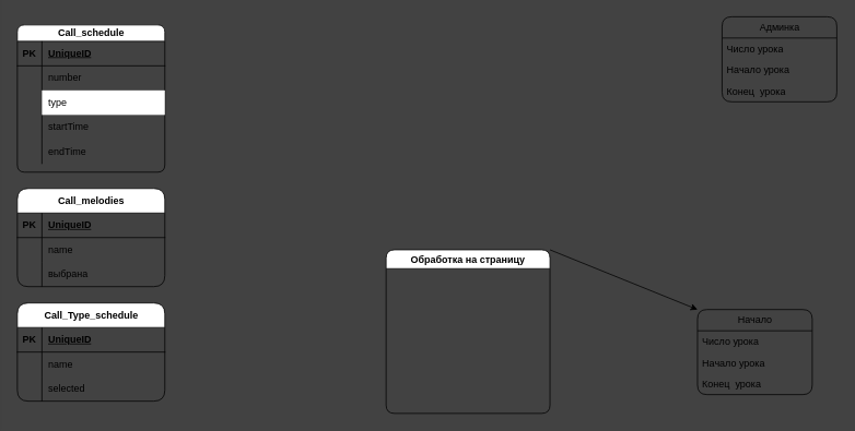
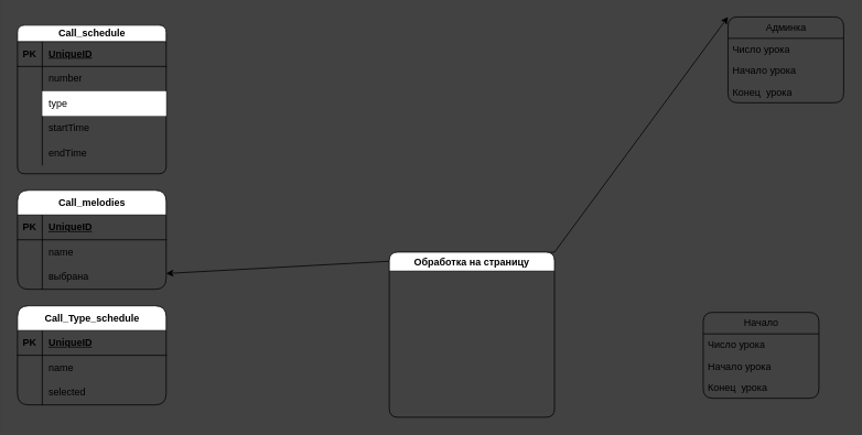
  <mxCell id="0" />
  <mxCell id="1" parent="0" />
  <mxCell id="2" value="Начало" style="swimlane;fontStyle=0;childLayout=stackLayout;horizontal=1;startSize=26;fillColor=none;horizontalStack=0;resizeParent=1;resizeParentMax=0;resizeLast=0;collapsible=1;marginBottom=0;html=1;rounded=1;" parent="1" vertex="1"><mxGeometry x="850" y="378" width="140" height="104" as="geometry" /></mxCell>
  <mxCell id="3" value="Число урока" style="text;strokeColor=none;fillColor=none;align=left;verticalAlign=top;spacingLeft=4;spacingRight=4;overflow=hidden;rotatable=0;points=[[0,0.5],[1,0.5]];portConstraint=eastwest;whiteSpace=wrap;html=1;rounded=1;" parent="2" vertex="1"><mxGeometry y="26" width="140" height="26" as="geometry" /></mxCell>
  <mxCell id="4" value="Начало урока" style="text;strokeColor=none;fillColor=none;align=left;verticalAlign=top;spacingLeft=4;spacingRight=4;overflow=hidden;rotatable=0;points=[[0,0.5],[1,0.5]];portConstraint=eastwest;whiteSpace=wrap;html=1;rounded=1;" parent="2" vertex="1"><mxGeometry y="52" width="140" height="26" as="geometry" /></mxCell>
  <mxCell id="5" value="Конец&amp;nbsp; урока" style="text;strokeColor=none;fillColor=none;align=left;verticalAlign=top;spacingLeft=4;spacingRight=4;overflow=hidden;rotatable=0;points=[[0,0.5],[1,0.5]];portConstraint=eastwest;whiteSpace=wrap;html=1;rounded=1;" parent="2" vertex="1"><mxGeometry y="78" width="140" height="26" as="geometry" /></mxCell>
  <mxCell id="6" value="Call_schedule" style="shape=table;startSize=20;container=1;collapsible=1;childLayout=tableLayout;fixedRows=1;rowLines=0;fontStyle=1;align=center;resizeLast=1;html=1;rounded=1;" parent="1" vertex="1"><mxGeometry x="20" y="30" width="180" height="180" as="geometry" /></mxCell>
  <mxCell id="7" value="" style="shape=tableRow;horizontal=0;startSize=0;swimlaneHead=0;swimlaneBody=0;fillColor=none;collapsible=0;dropTarget=0;points=[[0,0.5],[1,0.5]];portConstraint=eastwest;top=0;left=0;right=0;bottom=1;rounded=1;" parent="6" vertex="1"><mxGeometry y="20" width="180" height="30" as="geometry" /></mxCell>
  <mxCell id="8" value="PK" style="shape=partialRectangle;connectable=0;fillColor=none;top=0;left=0;bottom=0;right=0;fontStyle=1;overflow=hidden;whiteSpace=wrap;html=1;rounded=1;" parent="7" vertex="1"><mxGeometry width="30" height="30" as="geometry"><mxRectangle width="30" height="30" as="alternateBounds" /></mxGeometry></mxCell>
  <mxCell id="9" value="UniqueID" style="shape=partialRectangle;connectable=0;fillColor=none;top=0;left=0;bottom=0;right=0;align=left;spacingLeft=6;fontStyle=5;overflow=hidden;whiteSpace=wrap;html=1;rounded=1;" parent="7" vertex="1"><mxGeometry x="30" width="150" height="30" as="geometry"><mxRectangle width="150" height="30" as="alternateBounds" /></mxGeometry></mxCell>
  <mxCell id="10" value="" style="shape=tableRow;horizontal=0;startSize=0;swimlaneHead=0;swimlaneBody=0;fillColor=none;collapsible=0;dropTarget=0;points=[[0,0.5],[1,0.5]];portConstraint=eastwest;top=0;left=0;right=0;bottom=0;rounded=1;" parent="6" vertex="1"><mxGeometry y="50" width="180" height="30" as="geometry" /></mxCell>
  <mxCell id="11" value="" style="shape=partialRectangle;connectable=0;fillColor=none;top=0;left=0;bottom=0;right=0;editable=1;overflow=hidden;whiteSpace=wrap;html=1;rounded=1;" parent="10" vertex="1"><mxGeometry width="30" height="30" as="geometry"><mxRectangle width="30" height="30" as="alternateBounds" /></mxGeometry></mxCell>
  <mxCell id="12" value="number" style="shape=partialRectangle;connectable=0;fillColor=none;top=0;left=0;bottom=0;right=0;align=left;spacingLeft=6;overflow=hidden;whiteSpace=wrap;html=1;rounded=1;" parent="10" vertex="1"><mxGeometry x="30" width="150" height="30" as="geometry"><mxRectangle width="150" height="30" as="alternateBounds" /></mxGeometry></mxCell>
  <mxCell id="13" value="" style="shape=tableRow;horizontal=0;startSize=0;swimlaneHead=0;swimlaneBody=0;fillColor=none;collapsible=0;dropTarget=0;points=[[0,0.5],[1,0.5]];portConstraint=eastwest;top=0;left=0;right=0;bottom=0;rounded=1;" parent="6" vertex="1"><mxGeometry y="80" width="180" height="30" as="geometry" /></mxCell>
  <mxCell id="14" value="" style="shape=partialRectangle;connectable=0;fillColor=none;top=0;left=0;bottom=0;right=0;editable=1;overflow=hidden;whiteSpace=wrap;html=1;rounded=1;" parent="13" vertex="1"><mxGeometry width="30" height="30" as="geometry"><mxRectangle width="30" height="30" as="alternateBounds" /></mxGeometry></mxCell>
  <mxCell id="15" value="type" style="shape=partialRectangle;connectable=0;top=0;left=0;bottom=0;right=0;align=left;spacingLeft=6;overflow=hidden;whiteSpace=wrap;html=1;rounded=1;" parent="13" vertex="1"><mxGeometry x="30" width="150" height="30" as="geometry"><mxRectangle width="150" height="30" as="alternateBounds" /></mxGeometry></mxCell>
  <mxCell id="16" value="" style="shape=tableRow;horizontal=0;startSize=0;swimlaneHead=0;swimlaneBody=0;fillColor=none;collapsible=0;dropTarget=0;points=[[0,0.5],[1,0.5]];portConstraint=eastwest;top=0;left=0;right=0;bottom=0;rounded=1;" parent="6" vertex="1"><mxGeometry y="110" width="180" height="30" as="geometry" /></mxCell>
  <mxCell id="17" value="&lt;div&gt;&lt;br&gt;&lt;/div&gt;" style="shape=partialRectangle;connectable=0;fillColor=none;top=0;left=0;bottom=0;right=0;editable=1;overflow=hidden;whiteSpace=wrap;html=1;rounded=1;" parent="16" vertex="1"><mxGeometry width="30" height="30" as="geometry"><mxRectangle width="30" height="30" as="alternateBounds" /></mxGeometry></mxCell>
  <mxCell id="18" value="startTime" style="shape=partialRectangle;connectable=0;fillColor=none;top=0;left=0;bottom=0;right=0;align=left;spacingLeft=6;overflow=hidden;whiteSpace=wrap;html=1;rounded=1;" parent="16" vertex="1"><mxGeometry x="30" width="150" height="30" as="geometry"><mxRectangle width="150" height="30" as="alternateBounds" /></mxGeometry></mxCell>
  <mxCell id="19" value="" style="shape=tableRow;horizontal=0;startSize=0;swimlaneHead=0;swimlaneBody=0;fillColor=none;collapsible=0;dropTarget=0;points=[[0,0.5],[1,0.5]];portConstraint=eastwest;top=0;left=0;right=0;bottom=0;rounded=1;" parent="6" vertex="1"><mxGeometry y="140" width="180" height="30" as="geometry" /></mxCell>
  <mxCell id="20" value="&lt;div&gt;&lt;br&gt;&lt;/div&gt;" style="shape=partialRectangle;connectable=0;fillColor=none;top=0;left=0;bottom=0;right=0;editable=1;overflow=hidden;whiteSpace=wrap;html=1;rounded=1;" parent="19" vertex="1"><mxGeometry width="30" height="30" as="geometry"><mxRectangle width="30" height="30" as="alternateBounds" /></mxGeometry></mxCell>
  <mxCell id="21" value="endTime" style="shape=partialRectangle;connectable=0;fillColor=none;top=0;left=0;bottom=0;right=0;align=left;spacingLeft=6;overflow=hidden;whiteSpace=wrap;html=1;rounded=1;" parent="19" vertex="1"><mxGeometry x="30" width="150" height="30" as="geometry"><mxRectangle width="150" height="30" as="alternateBounds" /></mxGeometry></mxCell>
  <mxCell id="22" value="Call_melodies" style="shape=table;startSize=30;container=1;collapsible=1;childLayout=tableLayout;fixedRows=1;rowLines=0;fontStyle=1;align=center;resizeLast=1;html=1;rounded=1;" parent="1" vertex="1"><mxGeometry x="20" y="230" width="180" height="120" as="geometry" /></mxCell>
  <mxCell id="23" value="" style="shape=tableRow;horizontal=0;startSize=0;swimlaneHead=0;swimlaneBody=0;fillColor=none;collapsible=0;dropTarget=0;points=[[0,0.5],[1,0.5]];portConstraint=eastwest;top=0;left=0;right=0;bottom=1;rounded=1;" parent="22" vertex="1"><mxGeometry y="30" width="180" height="30" as="geometry" /></mxCell>
  <mxCell id="24" value="PK" style="shape=partialRectangle;connectable=0;fillColor=none;top=0;left=0;bottom=0;right=0;fontStyle=1;overflow=hidden;whiteSpace=wrap;html=1;rounded=1;" parent="23" vertex="1"><mxGeometry width="30" height="30" as="geometry"><mxRectangle width="30" height="30" as="alternateBounds" /></mxGeometry></mxCell>
  <mxCell id="25" value="UniqueID" style="shape=partialRectangle;connectable=0;fillColor=none;top=0;left=0;bottom=0;right=0;align=left;spacingLeft=6;fontStyle=5;overflow=hidden;whiteSpace=wrap;html=1;rounded=1;" parent="23" vertex="1"><mxGeometry x="30" width="150" height="30" as="geometry"><mxRectangle width="150" height="30" as="alternateBounds" /></mxGeometry></mxCell>
  <mxCell id="26" value="" style="shape=tableRow;horizontal=0;startSize=0;swimlaneHead=0;swimlaneBody=0;fillColor=none;collapsible=0;dropTarget=0;points=[[0,0.5],[1,0.5]];portConstraint=eastwest;top=0;left=0;right=0;bottom=0;rounded=1;" parent="22" vertex="1"><mxGeometry y="60" width="180" height="30" as="geometry" /></mxCell>
  <mxCell id="27" value="" style="shape=partialRectangle;connectable=0;fillColor=none;top=0;left=0;bottom=0;right=0;editable=1;overflow=hidden;whiteSpace=wrap;html=1;rounded=1;" parent="26" vertex="1"><mxGeometry width="30" height="30" as="geometry"><mxRectangle width="30" height="30" as="alternateBounds" /></mxGeometry></mxCell>
  <mxCell id="28" value="name" style="shape=partialRectangle;connectable=0;fillColor=none;top=0;left=0;bottom=0;right=0;align=left;spacingLeft=6;overflow=hidden;whiteSpace=wrap;html=1;rounded=1;" parent="26" vertex="1"><mxGeometry x="30" width="150" height="30" as="geometry"><mxRectangle width="150" height="30" as="alternateBounds" /></mxGeometry></mxCell>
  <mxCell id="29" value="" style="shape=tableRow;horizontal=0;startSize=0;swimlaneHead=0;swimlaneBody=0;fillColor=none;collapsible=0;dropTarget=0;points=[[0,0.5],[1,0.5]];portConstraint=eastwest;top=0;left=0;right=0;bottom=0;rounded=1;" parent="22" vertex="1"><mxGeometry y="90" width="180" height="30" as="geometry" /></mxCell>
  <mxCell id="30" value="" style="shape=partialRectangle;connectable=0;fillColor=none;top=0;left=0;bottom=0;right=0;editable=1;overflow=hidden;whiteSpace=wrap;html=1;rounded=1;" parent="29" vertex="1"><mxGeometry width="30" height="30" as="geometry"><mxRectangle width="30" height="30" as="alternateBounds" /></mxGeometry></mxCell>
  <mxCell id="31" value="выбрана&amp;nbsp;" style="shape=partialRectangle;connectable=0;fillColor=none;top=0;left=0;bottom=0;right=0;align=left;spacingLeft=6;overflow=hidden;whiteSpace=wrap;html=1;rounded=1;" parent="29" vertex="1"><mxGeometry x="30" width="150" height="30" as="geometry"><mxRectangle width="150" height="30" as="alternateBounds" /></mxGeometry></mxCell>
  <mxCell id="32" value="Call_Type_schedule" style="shape=table;startSize=30;container=1;collapsible=1;childLayout=tableLayout;fixedRows=1;rowLines=0;fontStyle=1;align=center;resizeLast=1;html=1;rounded=1;" parent="1" vertex="1"><mxGeometry x="20" y="370" width="180" height="120" as="geometry" /></mxCell>
  <mxCell id="33" value="" style="shape=tableRow;horizontal=0;startSize=0;swimlaneHead=0;swimlaneBody=0;fillColor=none;collapsible=0;dropTarget=0;points=[[0,0.5],[1,0.5]];portConstraint=eastwest;top=0;left=0;right=0;bottom=1;rounded=1;" parent="32" vertex="1"><mxGeometry y="30" width="180" height="30" as="geometry" /></mxCell>
  <mxCell id="34" value="PK" style="shape=partialRectangle;connectable=0;fillColor=none;top=0;left=0;bottom=0;right=0;fontStyle=1;overflow=hidden;whiteSpace=wrap;html=1;rounded=1;" parent="33" vertex="1"><mxGeometry width="30" height="30" as="geometry"><mxRectangle width="30" height="30" as="alternateBounds" /></mxGeometry></mxCell>
  <mxCell id="35" value="UniqueID" style="shape=partialRectangle;connectable=0;fillColor=none;top=0;left=0;bottom=0;right=0;align=left;spacingLeft=6;fontStyle=5;overflow=hidden;whiteSpace=wrap;html=1;rounded=1;" parent="33" vertex="1"><mxGeometry x="30" width="150" height="30" as="geometry"><mxRectangle width="150" height="30" as="alternateBounds" /></mxGeometry></mxCell>
  <mxCell id="36" value="" style="shape=tableRow;horizontal=0;startSize=0;swimlaneHead=0;swimlaneBody=0;fillColor=none;collapsible=0;dropTarget=0;points=[[0,0.5],[1,0.5]];portConstraint=eastwest;top=0;left=0;right=0;bottom=0;rounded=1;" parent="32" vertex="1"><mxGeometry y="60" width="180" height="30" as="geometry" /></mxCell>
  <mxCell id="37" value="" style="shape=partialRectangle;connectable=0;fillColor=none;top=0;left=0;bottom=0;right=0;editable=1;overflow=hidden;whiteSpace=wrap;html=1;rounded=1;" parent="36" vertex="1"><mxGeometry width="30" height="30" as="geometry"><mxRectangle width="30" height="30" as="alternateBounds" /></mxGeometry></mxCell>
  <mxCell id="38" value="name" style="shape=partialRectangle;connectable=0;fillColor=none;top=0;left=0;bottom=0;right=0;align=left;spacingLeft=6;overflow=hidden;whiteSpace=wrap;html=1;rounded=1;" parent="36" vertex="1"><mxGeometry x="30" width="150" height="30" as="geometry"><mxRectangle width="150" height="30" as="alternateBounds" /></mxGeometry></mxCell>
  <mxCell id="39" value="" style="shape=tableRow;horizontal=0;startSize=0;swimlaneHead=0;swimlaneBody=0;fillColor=none;collapsible=0;dropTarget=0;points=[[0,0.5],[1,0.5]];portConstraint=eastwest;top=0;left=0;right=0;bottom=0;rounded=1;" parent="32" vertex="1"><mxGeometry y="90" width="180" height="30" as="geometry" /></mxCell>
  <mxCell id="40" value="" style="shape=partialRectangle;connectable=0;fillColor=none;top=0;left=0;bottom=0;right=0;editable=1;overflow=hidden;whiteSpace=wrap;html=1;rounded=1;" parent="39" vertex="1"><mxGeometry width="30" height="30" as="geometry"><mxRectangle width="30" height="30" as="alternateBounds" /></mxGeometry></mxCell>
  <mxCell id="41" value="selected" style="shape=partialRectangle;connectable=0;fillColor=none;top=0;left=0;bottom=0;right=0;align=left;spacingLeft=6;overflow=hidden;whiteSpace=wrap;html=1;rounded=1;" parent="39" vertex="1"><mxGeometry x="30" width="150" height="30" as="geometry"><mxRectangle width="150" height="30" as="alternateBounds" /></mxGeometry></mxCell>
  <mxCell id="42" value="Админка" style="swimlane;fontStyle=0;childLayout=stackLayout;horizontal=1;startSize=26;fillColor=none;horizontalStack=0;resizeParent=1;resizeParentMax=0;resizeLast=0;collapsible=1;marginBottom=0;html=1;rounded=1;" parent="1" vertex="1"><mxGeometry x="880" y="20" width="140" height="104" as="geometry" /></mxCell>
  <mxCell id="43" value="Число урока" style="text;strokeColor=none;fillColor=none;align=left;verticalAlign=top;spacingLeft=4;spacingRight=4;overflow=hidden;rotatable=0;points=[[0,0.5],[1,0.5]];portConstraint=eastwest;whiteSpace=wrap;html=1;rounded=1;" parent="42" vertex="1"><mxGeometry y="26" width="140" height="26" as="geometry" /></mxCell>
  <mxCell id="44" value="Начало урока" style="text;strokeColor=none;fillColor=none;align=left;verticalAlign=top;spacingLeft=4;spacingRight=4;overflow=hidden;rotatable=0;points=[[0,0.5],[1,0.5]];portConstraint=eastwest;whiteSpace=wrap;html=1;rounded=1;" parent="42" vertex="1"><mxGeometry y="52" width="140" height="26" as="geometry" /></mxCell>
  <mxCell id="45" value="Конец&amp;nbsp; урока" style="text;strokeColor=none;fillColor=none;align=left;verticalAlign=top;spacingLeft=4;spacingRight=4;overflow=hidden;rotatable=0;points=[[0,0.5],[1,0.5]];portConstraint=eastwest;whiteSpace=wrap;html=1;rounded=1;" parent="42" vertex="1"><mxGeometry y="78" width="140" height="26" as="geometry" /></mxCell>
- <mxCell id="47" style="edgeStyle=none;html=1;exitX=1;exitY=0;exitDx=0;exitDy=0;entryX=0;entryY=0;entryDx=0;entryDy=0;rounded=1;" edge="1" parent="1" source="48" target="2"><mxGeometry relative="1" as="geometry" /></mxCell>
+ <mxCell id="46" style="edgeStyle=none;html=1;exitX=1;exitY=0;exitDx=0;exitDy=0;entryX=0;entryY=0;entryDx=0;entryDy=0;rounded=1;" edge="1" parent="1" source="48" target="42"><mxGeometry relative="1" as="geometry" /></mxCell>
+ <mxCell id="47" style="edgeStyle=none;html=1;exitX=1;exitY=0;exitDx=0;exitDy=0;rounded=1;" edge="1" parent="1" source="48" target="31"><mxGeometry relative="1" as="geometry" /></mxCell>
  <mxCell id="48" value="Обработка на страницу" style="swimlane;whiteSpace=wrap;html=1;rounded=1;" vertex="1" parent="1"><mxGeometry x="470" y="305" width="200" height="200" as="geometry" /></mxCell>
